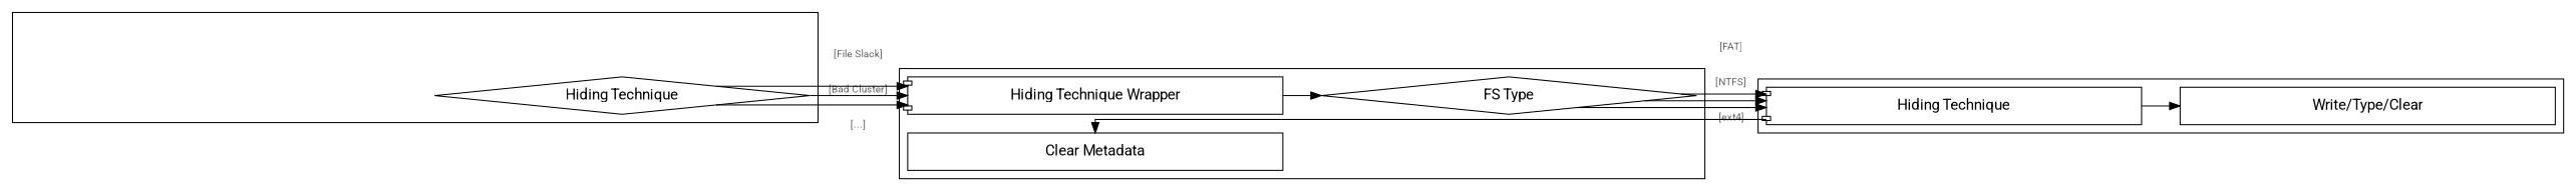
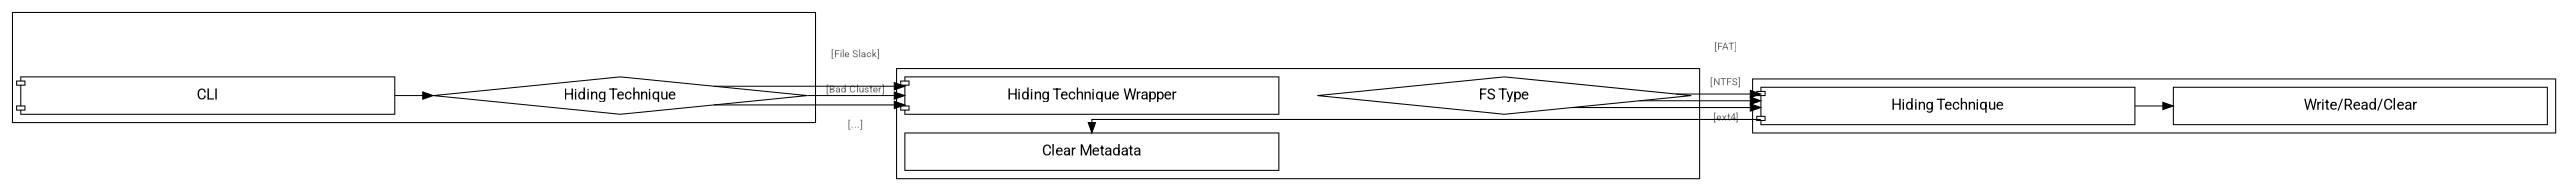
  digraph {
    fontname=Roboto
    rankdir=LR
    splines=ortho
    node [fixedsize=true fontname=Roboto shape=component]
    edge [fontcolor="#636363" fontname=Roboto fontsize=10]
    n1 [label="Hiding Technique Wrapper" width=5]
    n2 [label="FS Type" shape=diamond width=5]
    n3 [label="Clear Metadata" shape=box width=5]
    placeholder2 [style=invisible width=5]
+   n5 [label=CLI width=5]
    n6 [label="Hiding Technique" shape=diamond width=5]
-   "Write/Read/Clear" [shape=box width=5 label="Write/Type/Clear"]
+   "Write/Read/Clear" [shape=box width=5]
    n8 [label="Hiding Technique" width=5]
    subgraph cluster_1 {
      n1
      n2
      n3
    }
    subgraph cluster_2 {
      placeholder2
+     n5
      n6
    }
    subgraph cluster_3 {
      "Write/Read/Clear"
      n8
    }
-   n1 -> n2
    n2 -> n8 [label="[FAT]"]
    n2 -> n8 [label="[NTFS]"]
    n2 -> n8 [label="[ext4]"]
+   n5 -> n6
    n6 -> n1 [label="[File Slack]"]
    n6 -> n1 [label="[Bad Cluster]"]
    n6 -> n1 [label="[...]"]
    n8 -> n3
    n8 -> "Write/Read/Clear"
  }
